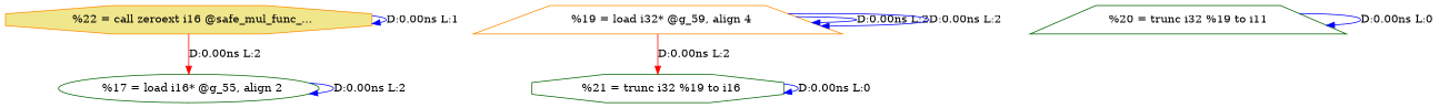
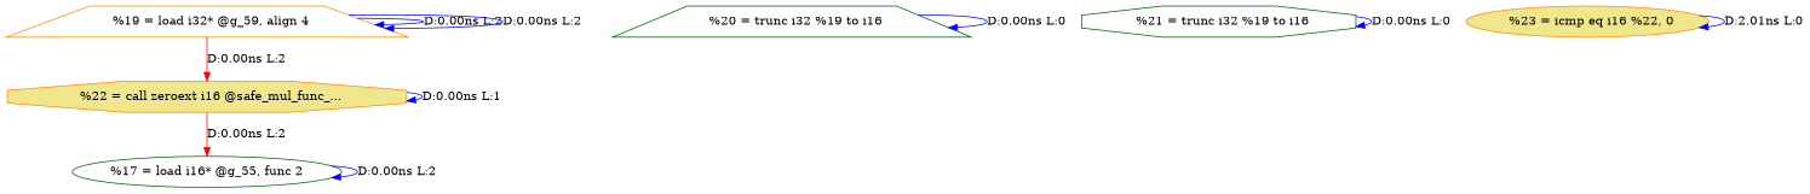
  digraph {
    node [color=darkgreen fillcolor=white shape=ellipse style=filled]
    edge [color=blue]
-   n1 [label="  %17 = load i16* @g_55, align 2"]
+   n1 [label="%17 = load i16* @g_55, func 2"]
    n2 [color=darkorange fillcolor=khaki label="  %22 = call zeroext i16 @safe_mul_func_..." shape=octagon]
    n3 [color=darkorange label="  %19 = load i32* @g_59, align 4" shape=trapezium]
-   n4 [label="%20 = trunc i32 %19 to i11" shape=trapezium]
+   n4 [label="  %20 = trunc i32 %19 to i16" shape=trapezium]
    n5 [label="  %21 = trunc i32 %19 to i16" shape=octagon]
+   n6 [color=darkorange fillcolor=khaki label="  %23 = icmp eq i16 %22, 0"]
    n1 -> n1 [label="D:0.00ns L:2"]
    n2 -> n1 [color=red label="D:0.00ns L:2"]
    n2 -> n2 [label="D:0.00ns L:1"]
-   n3 -> n5 [color=red label="D:0.00ns L:2"]
+   n3 -> n2 [color=red label="D:0.00ns L:2"]
    n3 -> n3 [label="D:0.00ns L:2"]
    n3 -> n3 [label="D:0.00ns L:2"]
    n4 -> n4 [label="D:0.00ns L:0"]
    n5 -> n5 [label="D:0.00ns L:0"]
+   n6 -> n6 [label="D:2.01ns L:0"]
  }
